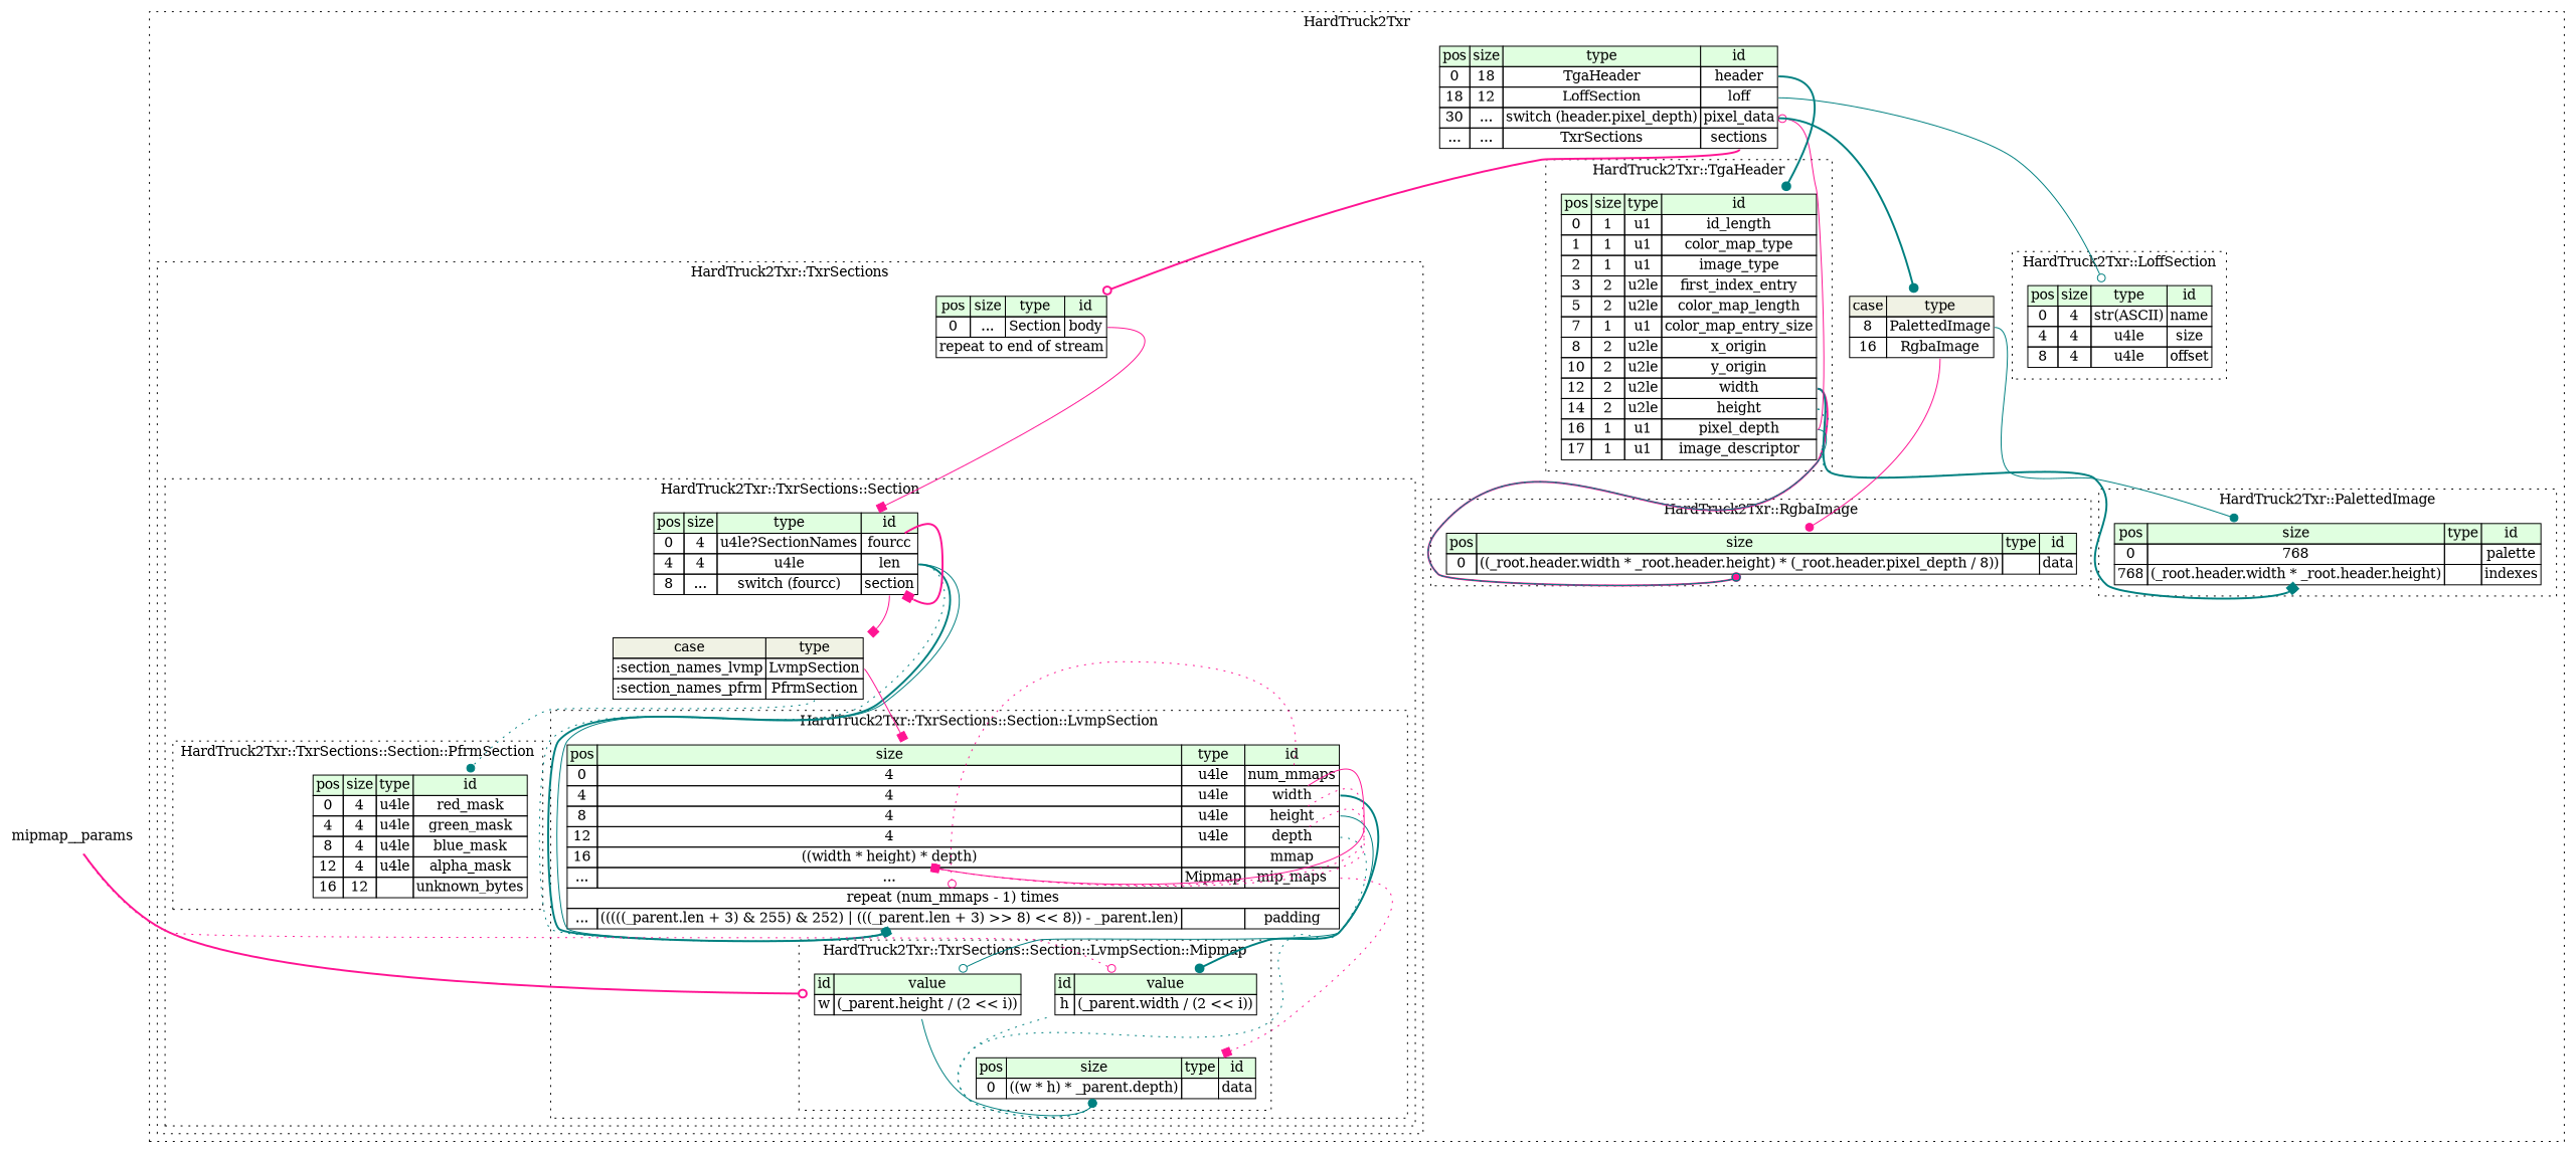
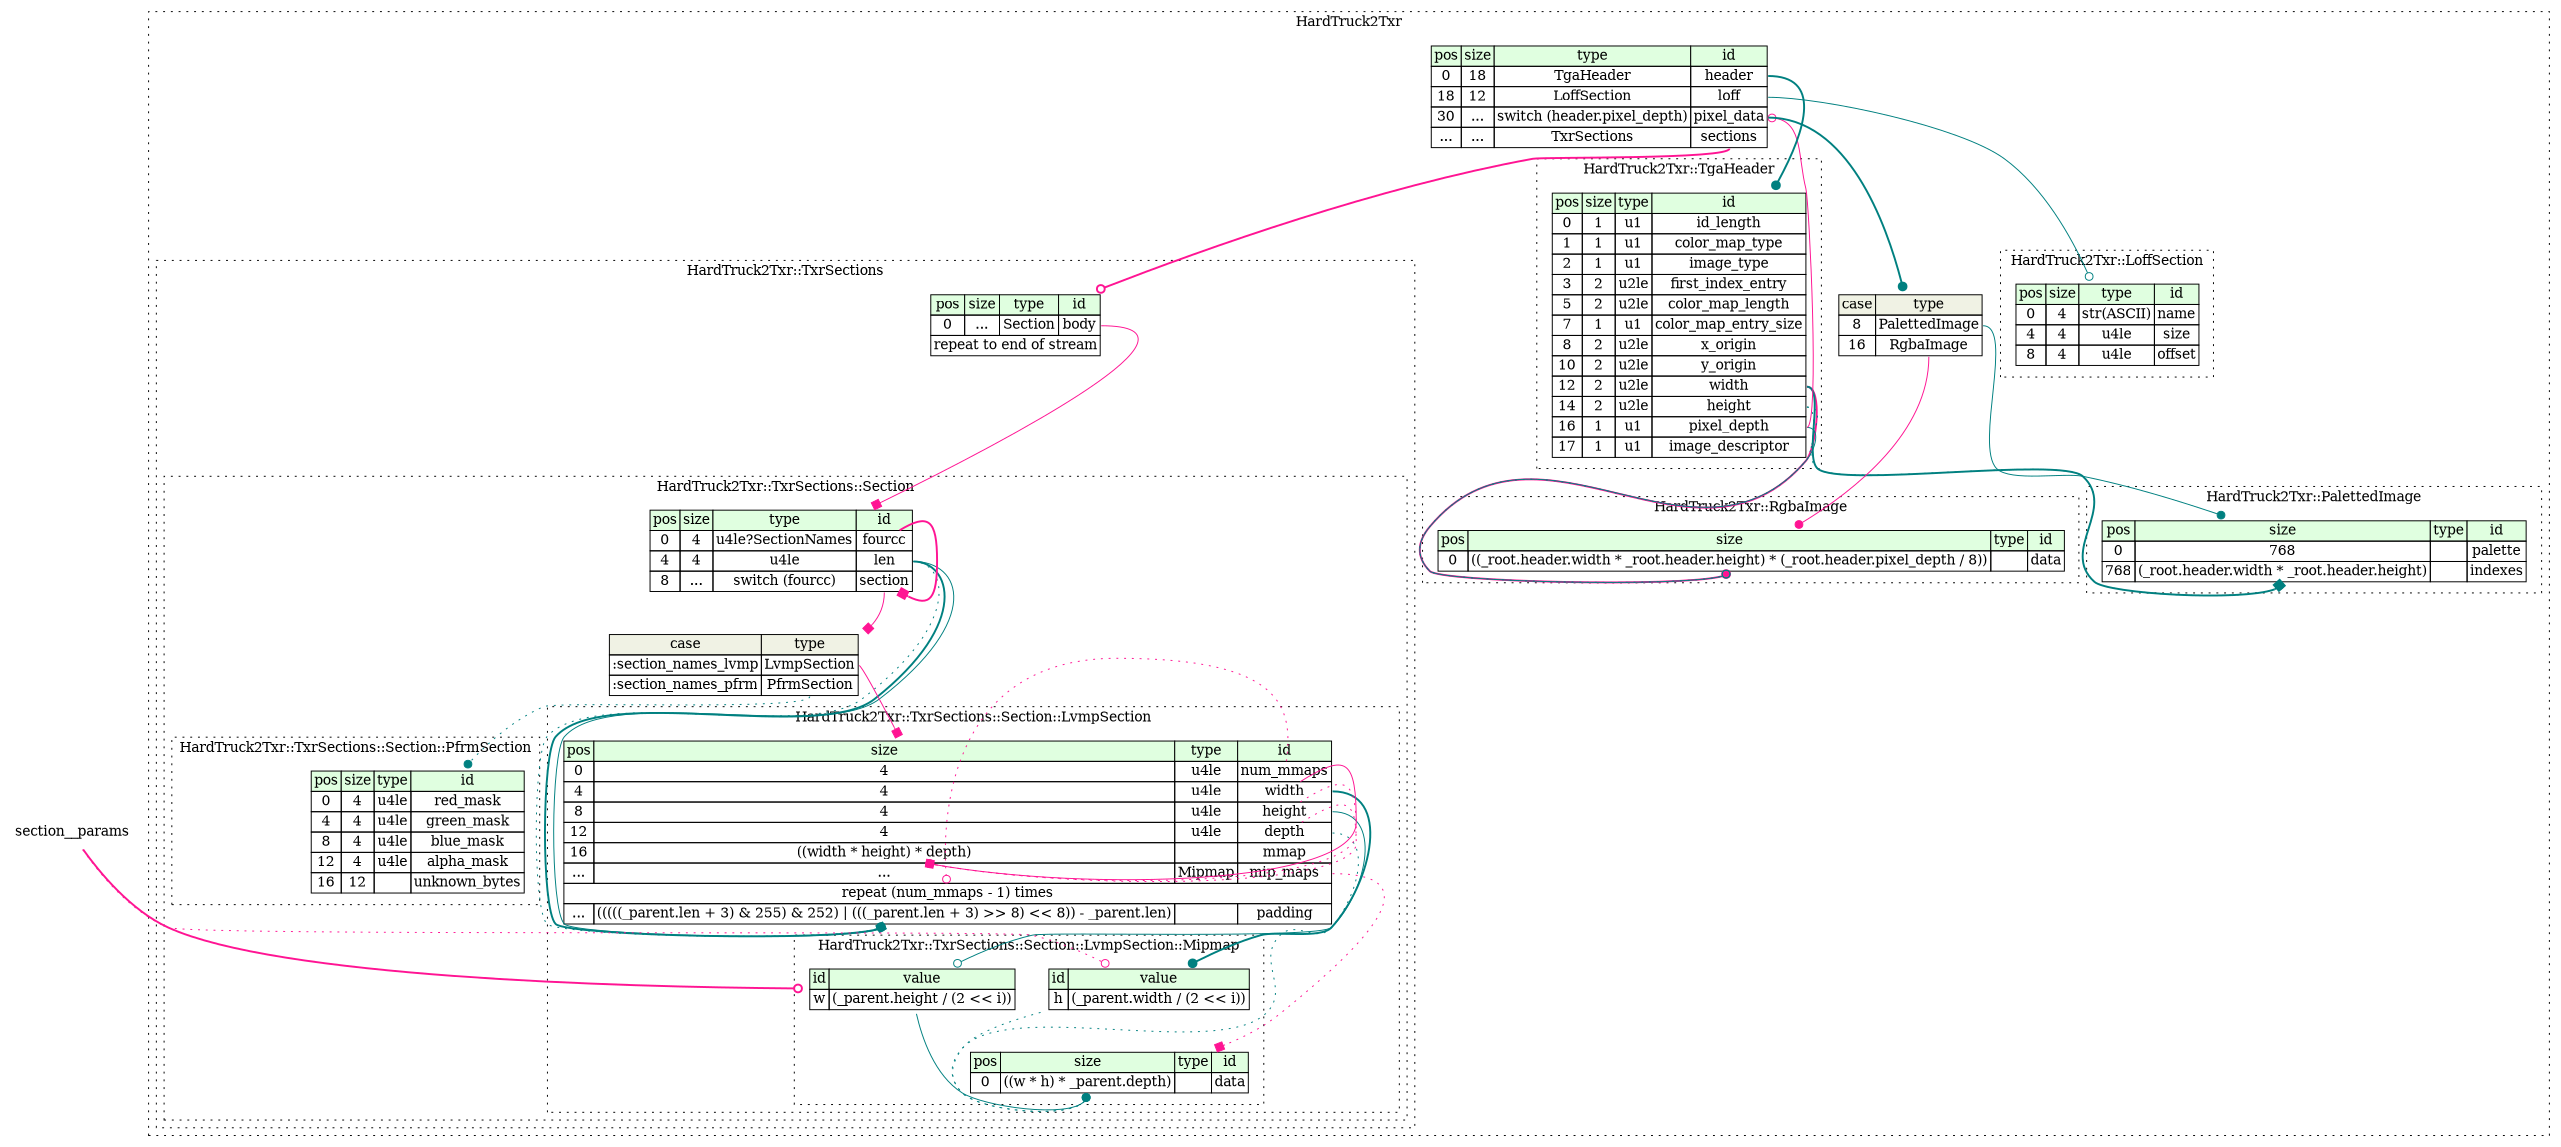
  digraph {
    rankdir=TB
    node [shape=plaintext]
    edge [color=teal tailport=width_type style=solid arrowhead=dot]
    n1 [label=<<TABLE BORDER="0" CELLBORDER="1" CELLSPACING="0"> 				<TR><TD BGCOLOR="#E0FFE0">pos</TD><TD BGCOLOR="#E0FFE0">size</TD><TD BGCOLOR="#E0FFE0">type</TD><TD BGCOLOR="#E0FFE0">id</TD></TR> 				<TR><TD PORT="data_pos">0</TD><TD PORT="data_size">((_root.header.width * _root.header.height) * (_root.header.pixel_depth / 8))</TD><TD></TD><TD PORT="data_type">data</TD></TR> 			</TABLE>>]
    n2 [label=<<TABLE BORDER="0" CELLBORDER="1" CELLSPACING="0"> 				<TR><TD BGCOLOR="#E0FFE0">pos</TD><TD BGCOLOR="#E0FFE0">size</TD><TD BGCOLOR="#E0FFE0">type</TD><TD BGCOLOR="#E0FFE0">id</TD></TR> 				<TR><TD PORT="name_pos">0</TD><TD PORT="name_size">4</TD><TD>str(ASCII)</TD><TD PORT="name_type">name</TD></TR> 				<TR><TD PORT="size_pos">4</TD><TD PORT="size_size">4</TD><TD>u4le</TD><TD PORT="size_type">size</TD></TR> 				<TR><TD PORT="offset_pos">8</TD><TD PORT="offset_size">4</TD><TD>u4le</TD><TD PORT="offset_type">offset</TD></TR> 			</TABLE>>]
    n3 [label=<<TABLE BORDER="0" CELLBORDER="1" CELLSPACING="0"> 				<TR><TD BGCOLOR="#E0FFE0">pos</TD><TD BGCOLOR="#E0FFE0">size</TD><TD BGCOLOR="#E0FFE0">type</TD><TD BGCOLOR="#E0FFE0">id</TD></TR> 				<TR><TD PORT="palette_pos">0</TD><TD PORT="palette_size">768</TD><TD></TD><TD PORT="palette_type">palette</TD></TR> 				<TR><TD PORT="indexes_pos">768</TD><TD PORT="indexes_size">(_root.header.width * _root.header.height)</TD><TD></TD><TD PORT="indexes_type">indexes</TD></TR> 			</TABLE>>]
    n4 [label=<<TABLE BORDER="0" CELLBORDER="1" CELLSPACING="0"> 				<TR><TD BGCOLOR="#E0FFE0">pos</TD><TD BGCOLOR="#E0FFE0">size</TD><TD BGCOLOR="#E0FFE0">type</TD><TD BGCOLOR="#E0FFE0">id</TD></TR> 				<TR><TD PORT="id_length_pos">0</TD><TD PORT="id_length_size">1</TD><TD>u1</TD><TD PORT="id_length_type">id_length</TD></TR> 				<TR><TD PORT="color_map_type_pos">1</TD><TD PORT="color_map_type_size">1</TD><TD>u1</TD><TD PORT="color_map_type_type">color_map_type</TD></TR> 				<TR><TD PORT="image_type_pos">2</TD><TD PORT="image_type_size">1</TD><TD>u1</TD><TD PORT="image_type_type">image_type</TD></TR> 				<TR><TD PORT="first_index_entry_pos">3</TD><TD PORT="first_index_entry_size">2</TD><TD>u2le</TD><TD PORT="first_index_entry_type">first_index_entry</TD></TR> 				<TR><TD PORT="color_map_length_pos">5</TD><TD PORT="color_map_length_size">2</TD><TD>u2le</TD><TD PORT="color_map_length_type">color_map_length</TD></TR> 				<TR><TD PORT="color_map_entry_size_pos">7</TD><TD PORT="color_map_entry_size_size">1</TD><TD>u1</TD><TD PORT="color_map_entry_size_type">color_map_entry_size</TD></TR> 				<TR><TD PORT="x_origin_pos">8</TD><TD PORT="x_origin_size">2</TD><TD>u2le</TD><TD PORT="x_origin_type">x_origin</TD></TR> 				<TR><TD PORT="y_origin_pos">10</TD><TD PORT="y_origin_size">2</TD><TD>u2le</TD><TD PORT="y_origin_type">y_origin</TD></TR> 				<TR><TD PORT="width_pos">12</TD><TD PORT="width_size">2</TD><TD>u2le</TD><TD PORT="width_type">width</TD></TR> 				<TR><TD PORT="height_pos">14</TD><TD PORT="height_size">2</TD><TD>u2le</TD><TD PORT="height_type">height</TD></TR> 				<TR><TD PORT="pixel_depth_pos">16</TD><TD PORT="pixel_depth_size">1</TD><TD>u1</TD><TD PORT="pixel_depth_type">pixel_depth</TD></TR> 				<TR><TD PORT="image_descriptor_pos">17</TD><TD PORT="image_descriptor_size">1</TD><TD>u1</TD><TD PORT="image_descriptor_type">image_descriptor</TD></TR> 			</TABLE>>]
    n5 [label=<<TABLE BORDER="0" CELLBORDER="1" CELLSPACING="0"> 							<TR><TD BGCOLOR="#E0FFE0">pos</TD><TD BGCOLOR="#E0FFE0">size</TD><TD BGCOLOR="#E0FFE0">type</TD><TD BGCOLOR="#E0FFE0">id</TD></TR> 							<TR><TD PORT="data_pos">0</TD><TD PORT="data_size">((w * h) * _parent.depth)</TD><TD></TD><TD PORT="data_type">data</TD></TR> 						</TABLE>>]
    n6 [label=<<TABLE BORDER="0" CELLBORDER="1" CELLSPACING="0"> 							<TR><TD BGCOLOR="#E0FFE0">id</TD><TD BGCOLOR="#E0FFE0">value</TD></TR> 							<TR><TD>h</TD><TD>(_parent.width / (2 &lt;&lt; i))</TD></TR> 						</TABLE>>]
    n7 [label=<<TABLE BORDER="0" CELLBORDER="1" CELLSPACING="0"> 							<TR><TD BGCOLOR="#E0FFE0">id</TD><TD BGCOLOR="#E0FFE0">value</TD></TR> 							<TR><TD>w</TD><TD>(_parent.height / (2 &lt;&lt; i))</TD></TR> 						</TABLE>>]
    n8 [label=<<TABLE BORDER="0" CELLBORDER="1" CELLSPACING="0"> 						<TR><TD BGCOLOR="#E0FFE0">pos</TD><TD BGCOLOR="#E0FFE0">size</TD><TD BGCOLOR="#E0FFE0">type</TD><TD BGCOLOR="#E0FFE0">id</TD></TR> 						<TR><TD PORT="num_mmaps_pos">0</TD><TD PORT="num_mmaps_size">4</TD><TD>u4le</TD><TD PORT="num_mmaps_type">num_mmaps</TD></TR> 						<TR><TD PORT="width_pos">4</TD><TD PORT="width_size">4</TD><TD>u4le</TD><TD PORT="width_type">width</TD></TR> 						<TR><TD PORT="height_pos">8</TD><TD PORT="height_size">4</TD><TD>u4le</TD><TD PORT="height_type">height</TD></TR> 						<TR><TD PORT="depth_pos">12</TD><TD PORT="depth_size">4</TD><TD>u4le</TD><TD PORT="depth_type">depth</TD></TR> 						<TR><TD PORT="mmap_pos">16</TD><TD PORT="mmap_size">((width * height) * depth)</TD><TD></TD><TD PORT="mmap_type">mmap</TD></TR> 						<TR><TD PORT="mip_maps_pos">...</TD><TD PORT="mip_maps_size">...</TD><TD>Mipmap</TD><TD PORT="mip_maps_type">mip_maps</TD></TR> 						<TR><TD COLSPAN="4" PORT="mip_maps__repeat">repeat (num_mmaps - 1) times</TD></TR> 						<TR><TD PORT="padding_pos">...</TD><TD PORT="padding_size">(((((_parent.len + 3) &amp; 255) &amp; 252) | (((_parent.len + 3) &gt;&gt; 8) &lt;&lt; 8)) - _parent.len)</TD><TD></TD><TD PORT="padding_type">padding</TD></TR> 					</TABLE>>]
    n9 [label=<<TABLE BORDER="0" CELLBORDER="1" CELLSPACING="0"> 						<TR><TD BGCOLOR="#E0FFE0">pos</TD><TD BGCOLOR="#E0FFE0">size</TD><TD BGCOLOR="#E0FFE0">type</TD><TD BGCOLOR="#E0FFE0">id</TD></TR> 						<TR><TD PORT="red_mask_pos">0</TD><TD PORT="red_mask_size">4</TD><TD>u4le</TD><TD PORT="red_mask_type">red_mask</TD></TR> 						<TR><TD PORT="green_mask_pos">4</TD><TD PORT="green_mask_size">4</TD><TD>u4le</TD><TD PORT="green_mask_type">green_mask</TD></TR> 						<TR><TD PORT="blue_mask_pos">8</TD><TD PORT="blue_mask_size">4</TD><TD>u4le</TD><TD PORT="blue_mask_type">blue_mask</TD></TR> 						<TR><TD PORT="alpha_mask_pos">12</TD><TD PORT="alpha_mask_size">4</TD><TD>u4le</TD><TD PORT="alpha_mask_type">alpha_mask</TD></TR> 						<TR><TD PORT="unknown_bytes_pos">16</TD><TD PORT="unknown_bytes_size">12</TD><TD></TD><TD PORT="unknown_bytes_type">unknown_bytes</TD></TR> 					</TABLE>>]
    n10 [label=<<TABLE BORDER="0" CELLBORDER="1" CELLSPACING="0"> 					<TR><TD BGCOLOR="#E0FFE0">pos</TD><TD BGCOLOR="#E0FFE0">size</TD><TD BGCOLOR="#E0FFE0">type</TD><TD BGCOLOR="#E0FFE0">id</TD></TR> 					<TR><TD PORT="fourcc_pos">0</TD><TD PORT="fourcc_size">4</TD><TD>u4le?SectionNames</TD><TD PORT="fourcc_type">fourcc</TD></TR> 					<TR><TD PORT="len_pos">4</TD><TD PORT="len_size">4</TD><TD>u4le</TD><TD PORT="len_type">len</TD></TR> 					<TR><TD PORT="section_pos">8</TD><TD PORT="section_size">...</TD><TD>switch (fourcc)</TD><TD PORT="section_type">section</TD></TR> 				</TABLE>>]
    n11 [label=<<TABLE BORDER="0" CELLBORDER="1" CELLSPACING="0"> 	<TR><TD BGCOLOR="#F0F2E4">case</TD><TD BGCOLOR="#F0F2E4">type</TD></TR> 	<TR><TD>:section_names_lvmp</TD><TD PORT="case0">LvmpSection</TD></TR> 	<TR><TD>:section_names_pfrm</TD><TD PORT="case1">PfrmSection</TD></TR> </TABLE>>]
    n12 [label=<<TABLE BORDER="0" CELLBORDER="1" CELLSPACING="0"> 				<TR><TD BGCOLOR="#E0FFE0">pos</TD><TD BGCOLOR="#E0FFE0">size</TD><TD BGCOLOR="#E0FFE0">type</TD><TD BGCOLOR="#E0FFE0">id</TD></TR> 				<TR><TD PORT="body_pos">0</TD><TD PORT="body_size">...</TD><TD>Section</TD><TD PORT="body_type">body</TD></TR> 				<TR><TD COLSPAN="4" PORT="body__repeat">repeat to end of stream</TD></TR> 			</TABLE>>]
    n13 [label=<<TABLE BORDER="0" CELLBORDER="1" CELLSPACING="0"> 			<TR><TD BGCOLOR="#E0FFE0">pos</TD><TD BGCOLOR="#E0FFE0">size</TD><TD BGCOLOR="#E0FFE0">type</TD><TD BGCOLOR="#E0FFE0">id</TD></TR> 			<TR><TD PORT="header_pos">0</TD><TD PORT="header_size">18</TD><TD>TgaHeader</TD><TD PORT="header_type">header</TD></TR> 			<TR><TD PORT="loff_pos">18</TD><TD PORT="loff_size">12</TD><TD>LoffSection</TD><TD PORT="loff_type">loff</TD></TR> 			<TR><TD PORT="pixel_data_pos">30</TD><TD PORT="pixel_data_size">...</TD><TD>switch (header.pixel_depth)</TD><TD PORT="pixel_data_type">pixel_data</TD></TR> 			<TR><TD PORT="sections_pos">...</TD><TD PORT="sections_size">...</TD><TD>TxrSections</TD><TD PORT="sections_type">sections</TD></TR> 		</TABLE>>]
    n14 [label=<<TABLE BORDER="0" CELLBORDER="1" CELLSPACING="0"> 	<TR><TD BGCOLOR="#F0F2E4">case</TD><TD BGCOLOR="#F0F2E4">type</TD></TR> 	<TR><TD>8</TD><TD PORT="case0">PalettedImage</TD></TR> 	<TR><TD>16</TD><TD PORT="case1">RgbaImage</TD></TR> </TABLE>>]
-   mipmap__params
+   mipmap__params [label=section__params]
    subgraph cluster_1 {
      label=HardTruck2Txr
      style=dotted
      n13
      n14
      subgraph cluster_2 {
        label="HardTruck2Txr::RgbaImage"
        style=dotted
        n1
      }
      subgraph cluster_3 {
        label="HardTruck2Txr::LoffSection"
        style=dotted
        n2
      }
      subgraph cluster_4 {
        label="HardTruck2Txr::PalettedImage"
        style=dotted
        n3
      }
      subgraph cluster_5 {
        label="HardTruck2Txr::TgaHeader"
        style=dotted
        n4
      }
      subgraph cluster_6 {
        label="HardTruck2Txr::TxrSections"
        style=dotted
        n12
        subgraph cluster_7 {
          label="HardTruck2Txr::TxrSections::Section"
          style=dotted
          n10
          n11
          subgraph cluster_8 {
            label="HardTruck2Txr::TxrSections::Section::LvmpSection"
            style=dotted
            n8
            subgraph cluster_9 {
              label="HardTruck2Txr::TxrSections::Section::LvmpSection::Mipmap"
              style=dotted
              n5
              n6
              n7
            }
          }
          subgraph cluster_10 {
            label="HardTruck2Txr::TxrSections::Section::PfrmSection"
            style=dotted
            n9
          }
        }
      }
    }
    n4 -> n1 [color=deeppink headport=data_size style=bold]
    n4 -> n1 [headport=data_size tailport=height_type style=dotted arrowhead=odot]
    n4 -> n1 [headport=data_size tailport=pixel_depth_type arrowhead=odot]
    n4 -> n3 [headport=indexes_size style=bold arrowhead=box]
    n4 -> n3 [headport=indexes_size tailport=height_type style=dotted arrowhead=odot]
    n4 -> n13 [color=deeppink headport=pixel_data_type tailport=pixel_depth_type arrowhead=odot]
    n6 -> n5 [headport=data_size tailport=h_type style=dotted]
    n7 -> n5 [headport=data_size tailport=w_type]
    n8 -> n5 [style=dotted tailport=mip_maps_type color=deeppink arrowhead=box]
    n8 -> n5 [headport=data_size tailport=depth_type style=dotted]
    n8 -> n6 [style=bold]
    n8 -> n7 [tailport=height_type arrowhead=odot]
    n8 -> n8 [color=deeppink headport=mmap_size]
    n8 -> n8 [color=deeppink headport=mmap_size tailport=height_type style=dotted]
    n8 -> n8 [color=deeppink headport=mmap_size tailport=depth_type style=dotted arrowhead=box]
    n8 -> n8 [color=deeppink headport=mip_maps__repeat tailport=num_mmaps_type style=dotted arrowhead=odot]
    n10 -> n8 [headport=padding_size tailport=len_type style=bold]
    n10 -> n8 [headport=padding_size tailport=len_type style=dotted arrowhead=odot]
    n10 -> n8 [headport=padding_size tailport=len_type arrowhead=box]
    n10 -> n10 [color=deeppink headport=section_type tailport=fourcc_type style=bold arrowhead=box]
    n10 -> n11 [tailport=section_type color=deeppink arrowhead=box]
    n11 -> n8 [tailport=case0 color=deeppink arrowhead=box]
    n11 -> n9 [style=dotted tailport=case1]
    n12 -> n10 [tailport=body_type color=deeppink arrowhead=box]
    n13 -> n2 [tailport=loff_type arrowhead=odot]
    n13 -> n4 [style=bold tailport=header_type]
    n13 -> n12 [style=bold tailport=sections_type color=deeppink arrowhead=odot]
    n13 -> n14 [style=bold tailport=pixel_data_type]
    n14 -> n1 [tailport=case1 color=deeppink]
    n14 -> n3 [tailport=case0]
    mipmap__params -> n6 [color=deeppink tailport=i_type style=dotted arrowhead=odot]
    mipmap__params -> n7 [color=deeppink tailport=i_type style=bold arrowhead=odot]
  }
